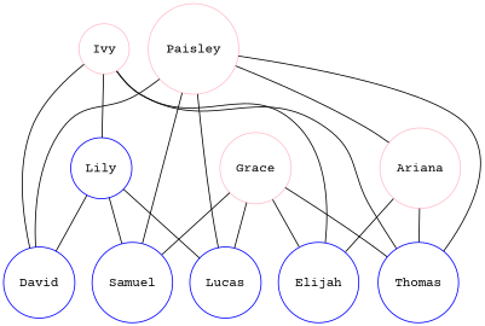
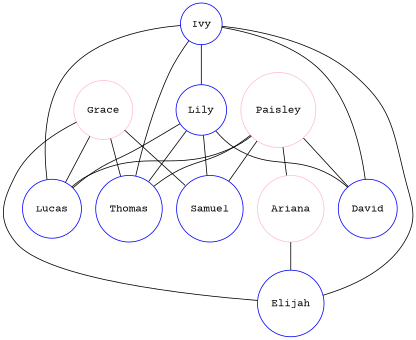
  graph {
    fontname="Courier Prime"
    rankdir=TB
    node [color=blue fontname="Courier Prime" shape=circle]
    edge [fontname="Courier Prime"]
    Lily
    David
    Lucas
    Samuel
    Elijah
    Ariana [color=pink]
    Thomas
-   Ivy [color=pink]
+   Ivy
    Grace [color=pink]
    Paisley [color=pink]
    Lily -- David
    Lily -- Lucas
    Lily -- Samuel
    Ariana -- Elijah
-   Ariana -- Thomas
+   Lily -- Thomas
    Ivy -- Lily
    Ivy -- David
+   Ivy -- Lucas
    Ivy -- Elijah
    Ivy -- Thomas
    Grace -- Lucas
    Grace -- Samuel
    Grace -- Elijah
    Grace -- Thomas
    Paisley -- David
    Paisley -- Lucas
    Paisley -- Samuel
    Paisley -- Ariana
    Paisley -- Thomas
  }
